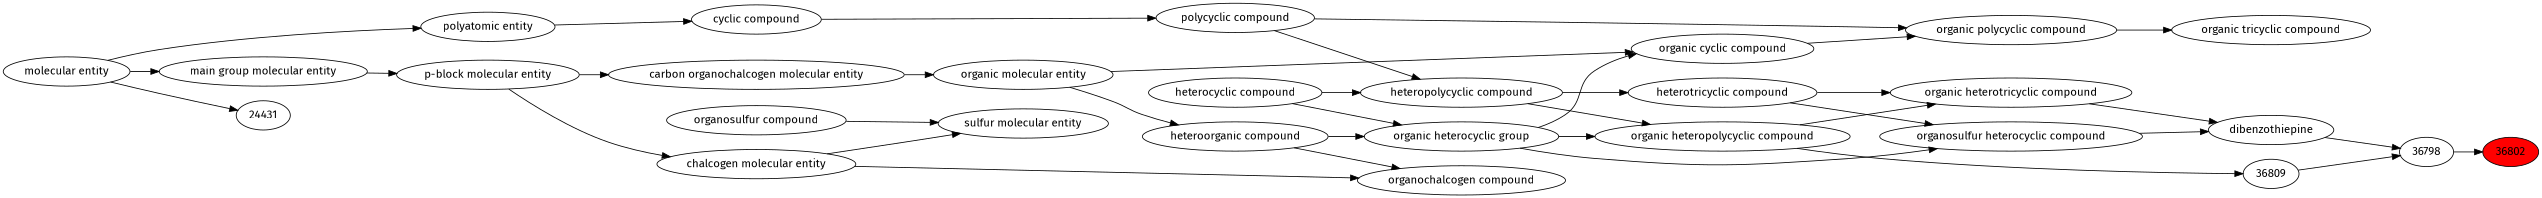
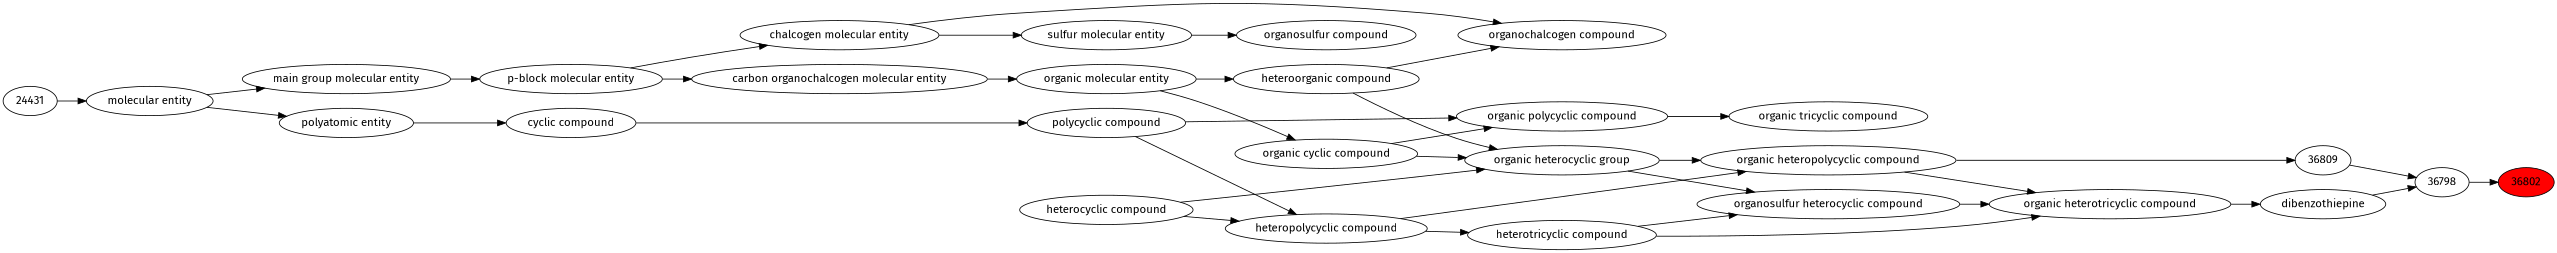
  digraph {
    fontname="Fira Sans"
    rankdir=LR
    node [fontname="Fira Sans"]
    edge [fontname="Fira Sans"]
    n1 [fillcolor=red label=36802 style=filled]
    n2 [label=36798]
    n3 [label=36809]
    n4 [label=dibenzothiepine]
    n5 [label="organic tricyclic compound"]
    n6 [label="organic heterotricyclic compound"]
    n7 [label="organosulfur heterocyclic compound"]
    n8 [label="organic polycyclic compound"]
    n9 [label="organosulfur compound"]
    n10 [label="organic heterocyclic group"]
    n11 [label="organic heteropolycyclic compound"]
    n12 [label="heterotricyclic compound"]
    n13 [label="organic cyclic compound"]
    n14 [label="polycyclic compound"]
    n15 [label="heteropolycyclic compound"]
    n16 [label="organochalcogen compound"]
    n17 [label="sulfur molecular entity"]
    n18 [label="heteroorganic compound"]
    n19 [label="heterocyclic compound"]
    n20 [label="organic molecular entity"]
    n21 [label="cyclic compound"]
    n22 [label="chalcogen molecular entity"]
    n23 [label="carbon organochalcogen molecular entity"]
    n24 [label="polyatomic entity"]
    n25 [label="p-block molecular entity"]
    n26 [label="molecular entity"]
    n27 [label="main group molecular entity"]
    n28 [label=24431]
    n2 -> n1
    n3 -> n2
    n4 -> n2
    n6 -> n4
-   n7 -> n4
+   n7 -> n6
    n8 -> n5
    n10 -> n7
    n10 -> n11
    n11 -> n3
    n11 -> n6
    n12 -> n6
    n12 -> n7
    n13 -> n8
-   n10 -> n13
+   n13 -> n10
    n14 -> n8
    n14 -> n15
    n15 -> n11
    n15 -> n12
-   n9 -> n17
+   n17 -> n9
    n18 -> n10
    n18 -> n16
    n19 -> n10
    n19 -> n15
    n20 -> n13
    n20 -> n18
    n21 -> n14
    n22 -> n16
    n22 -> n17
    n23 -> n20
    n24 -> n21
    n25 -> n22
    n25 -> n23
    n26 -> n24
    n26 -> n27
    n27 -> n25
-   n26 -> n28
+   n28 -> n26
  }
